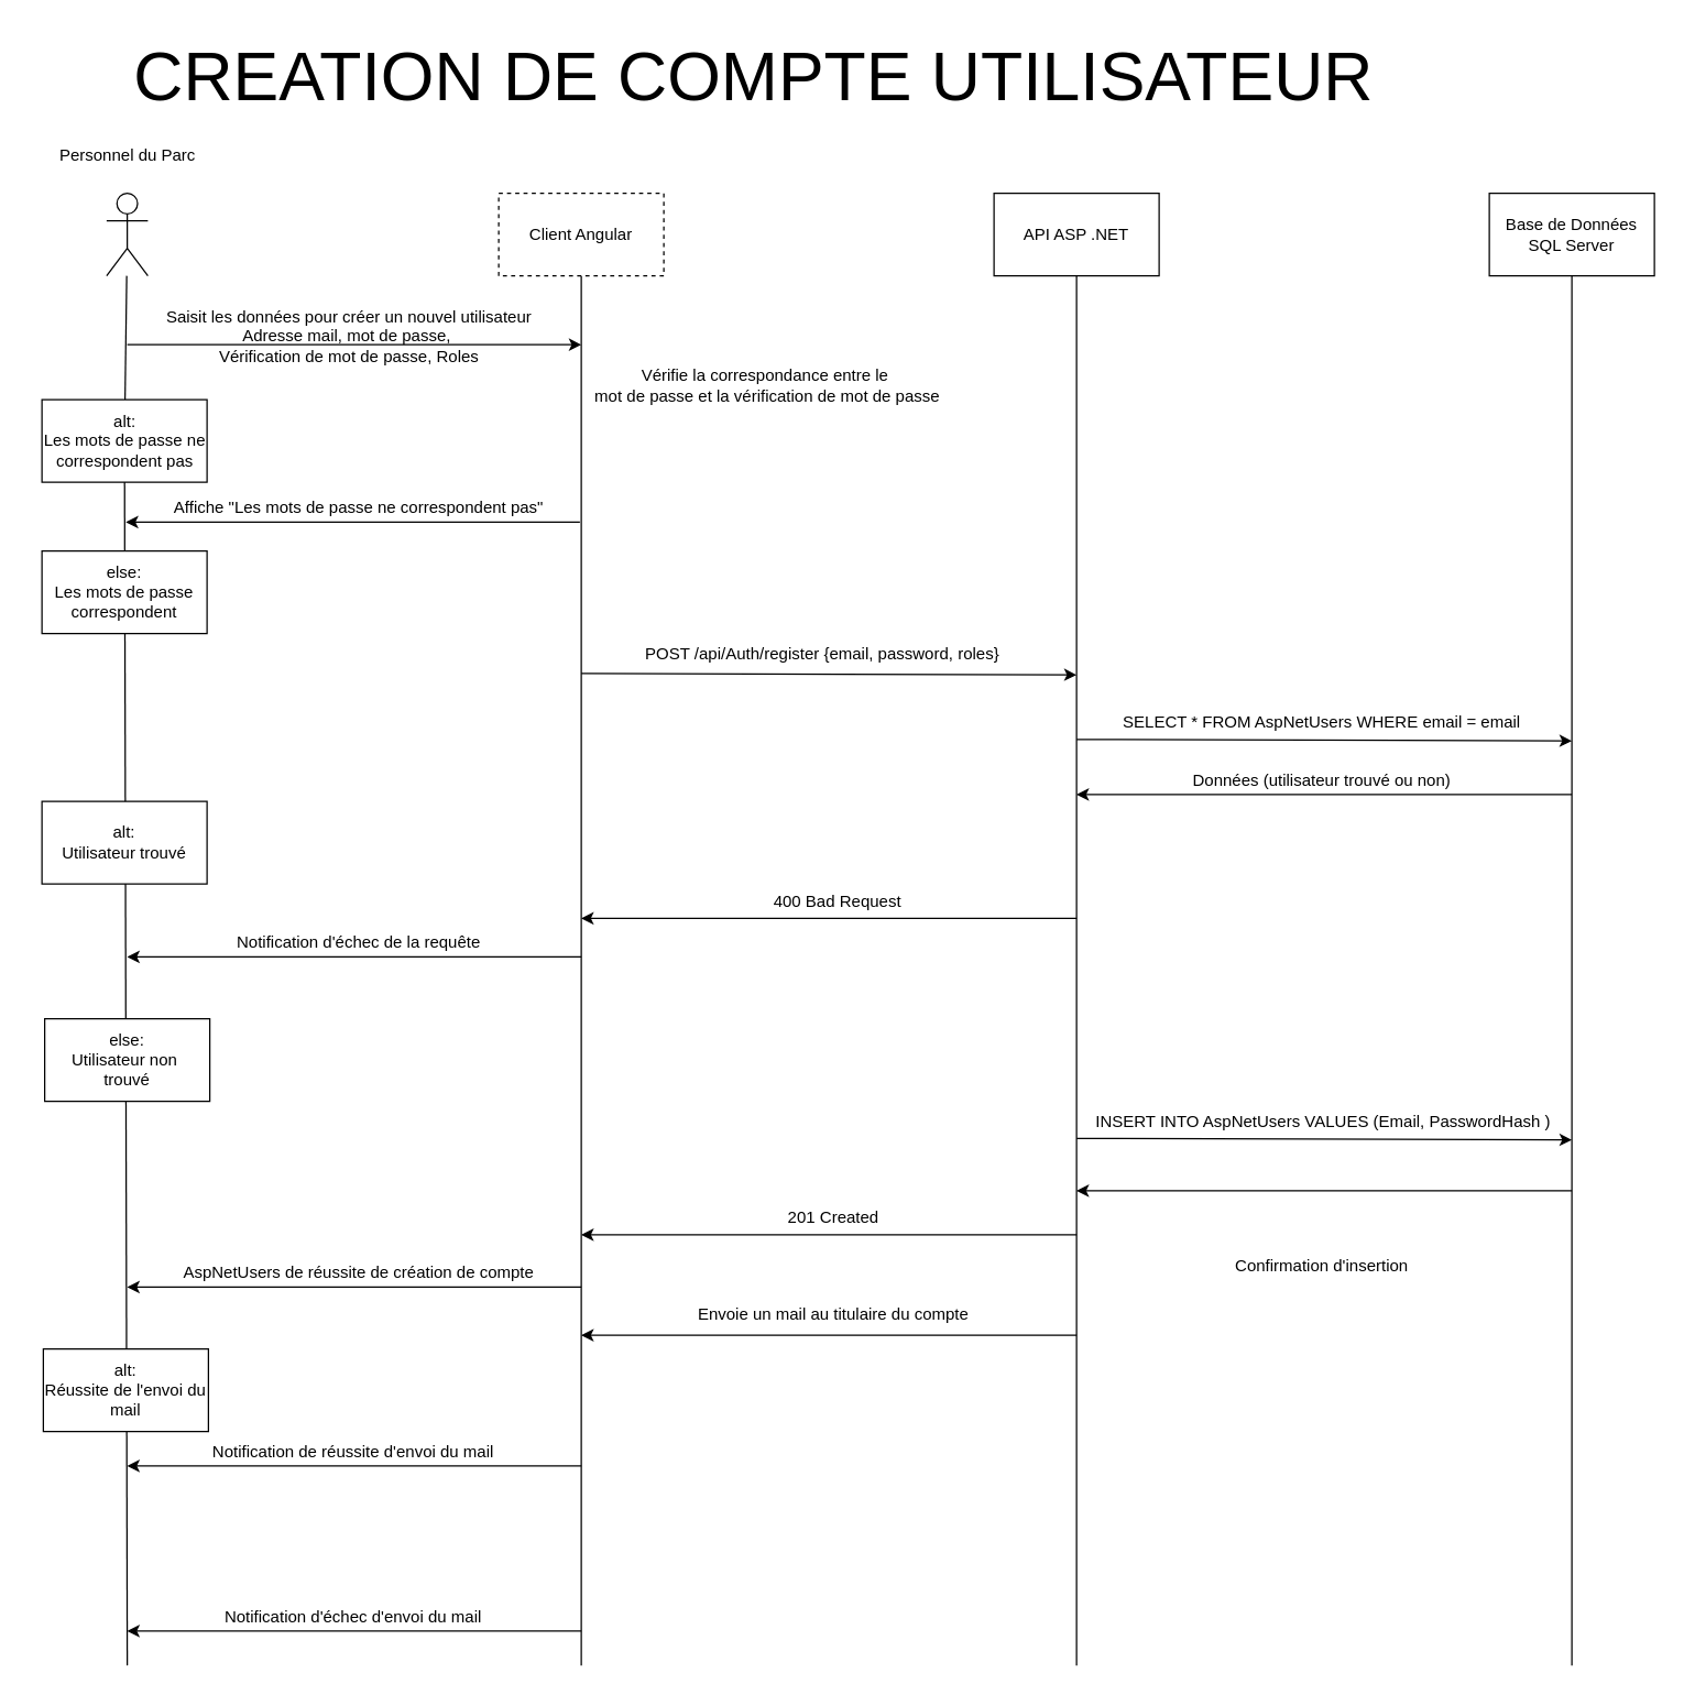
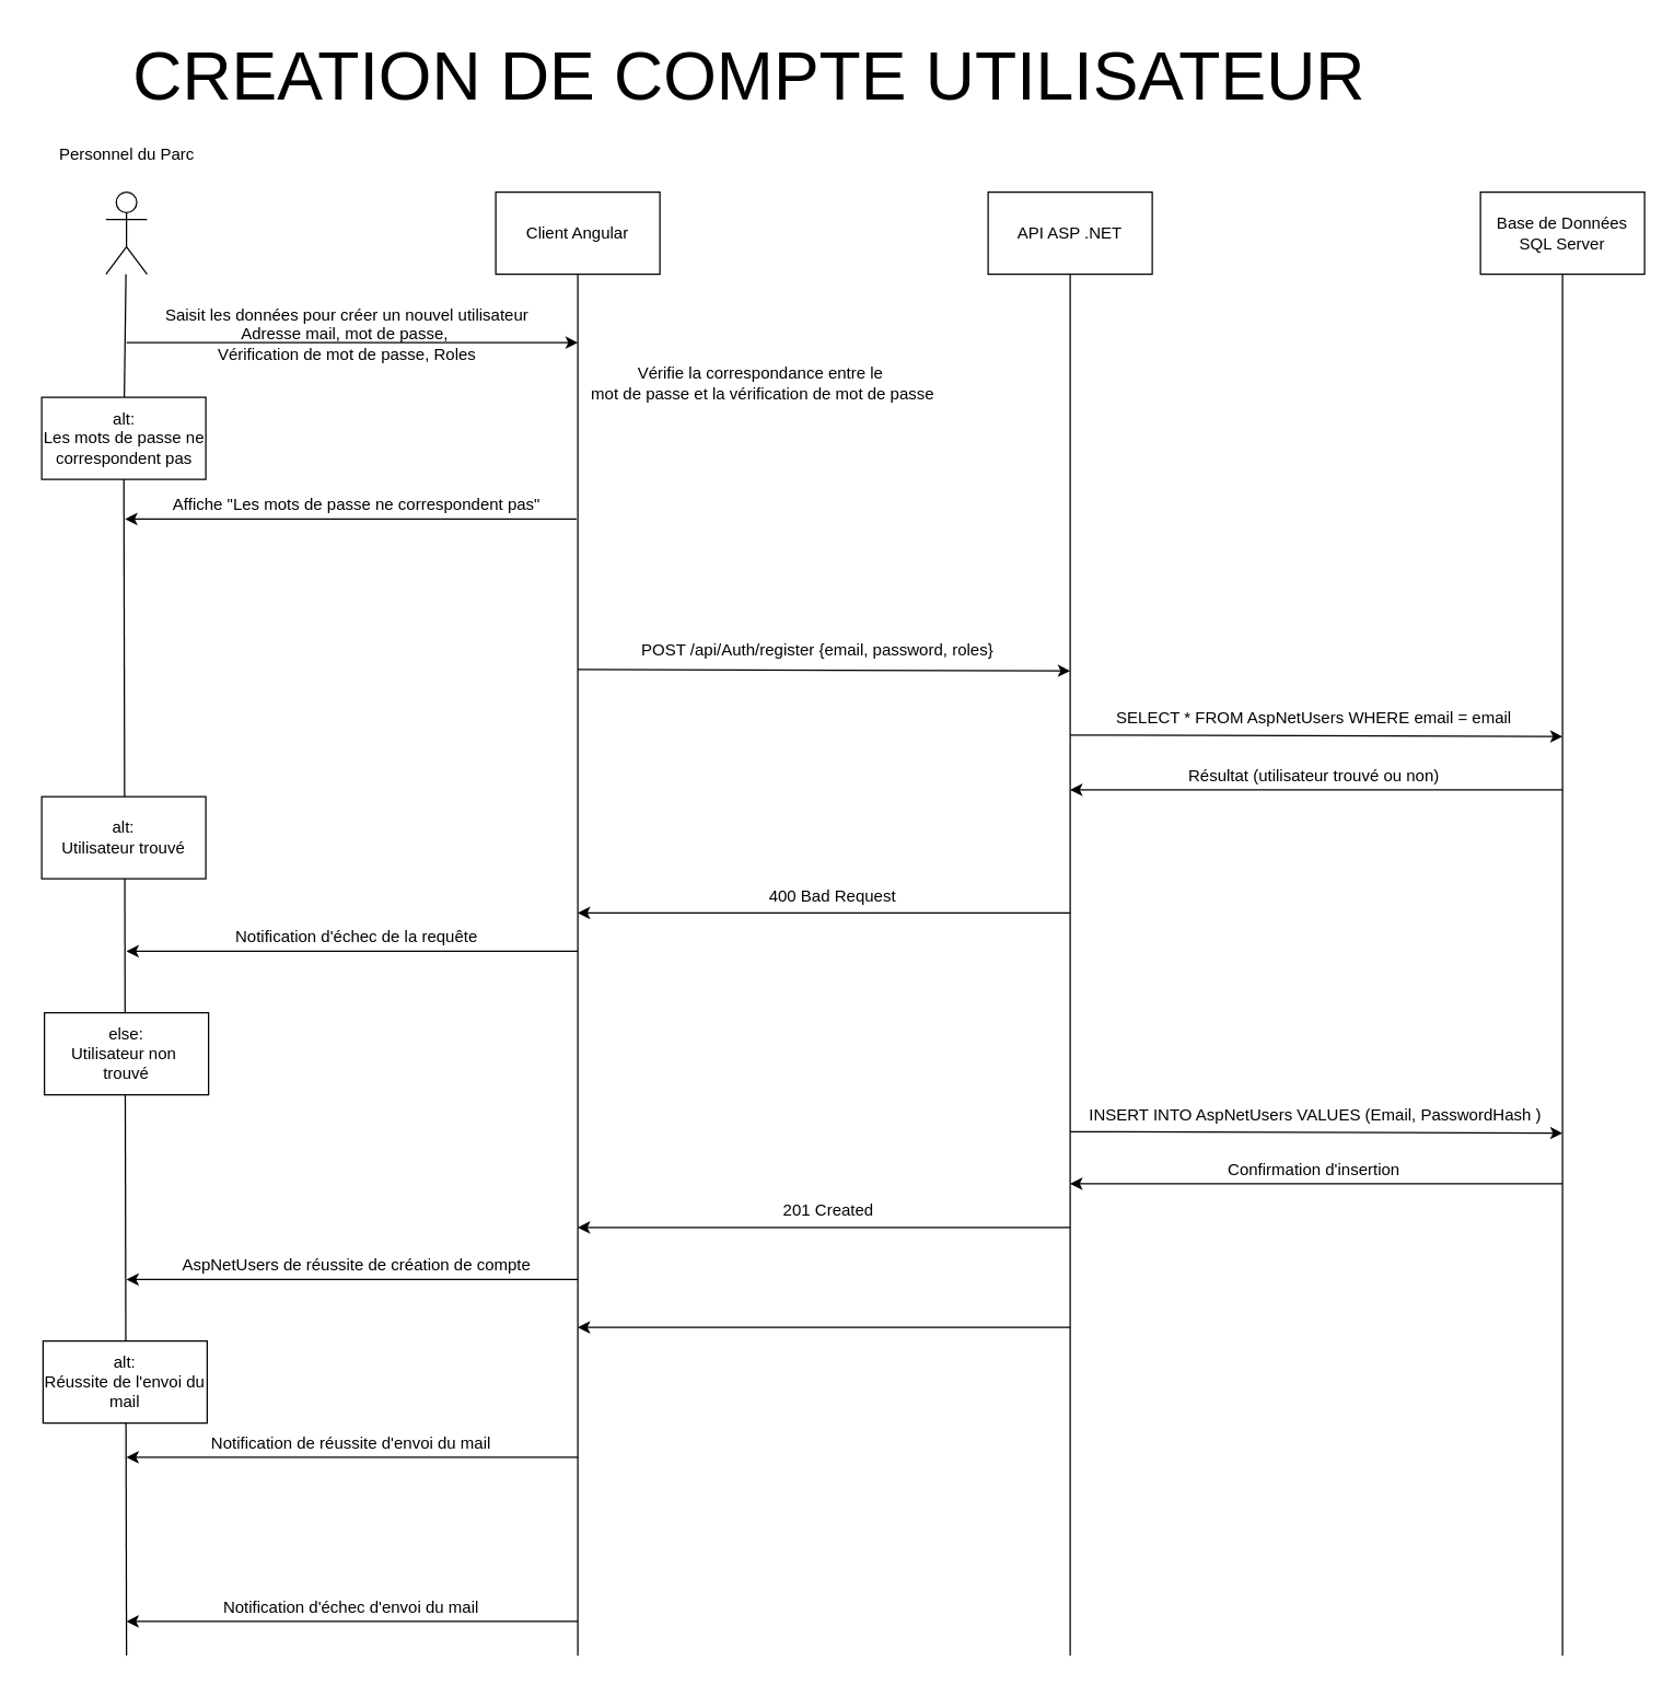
  <mxCell id="0" />
  <mxCell id="1" parent="0" />
  <mxCell id="2" value="" style="shape=umlActor;verticalLabelPosition=bottom;verticalAlign=top;html=1;outlineConnect=0;" parent="1" vertex="1"><mxGeometry x="77" y="140" width="30" height="60" as="geometry" /></mxCell>
  <mxCell id="3" value="" style="endArrow=none;html=1;rounded=0;" parent="1" target="2" edge="1" source="31"><mxGeometry width="50" height="50" relative="1" as="geometry"><mxPoint x="92" y="770" as="sourcePoint" /><mxPoint x="87" y="240" as="targetPoint" /></mxGeometry></mxCell>
  <mxCell id="4" value="&lt;font style=&quot;font-size: 50px;&quot;&gt;CREATION DE COMPTE UTILISATEUR&lt;/font&gt;" style="text;html=1;align=center;verticalAlign=middle;resizable=0;points=[];autosize=1;strokeColor=none;fillColor=none;" parent="1" vertex="1"><mxGeometry x="87" y="20" width="920" height="70" as="geometry" /></mxCell>
- <mxCell id="5" value="Client Angular" style="rounded=0;whiteSpace=wrap;html=1;dashed=1;" parent="1" vertex="1"><mxGeometry x="362" y="140" width="120" height="60" as="geometry" /></mxCell>
+ <mxCell id="5" value="Client Angular" style="rounded=0;whiteSpace=wrap;html=1;" parent="1" vertex="1"><mxGeometry x="362" y="140" width="120" height="60" as="geometry" /></mxCell>
  <mxCell id="6" value="API ASP .NET" style="rounded=0;whiteSpace=wrap;html=1;" parent="1" vertex="1"><mxGeometry x="722" y="140" width="120" height="60" as="geometry" /></mxCell>
  <mxCell id="7" value="Base de Données SQL Server" style="rounded=0;whiteSpace=wrap;html=1;" parent="1" vertex="1"><mxGeometry x="1082" y="140" width="120" height="60" as="geometry" /></mxCell>
  <mxCell id="8" value="" style="endArrow=none;html=1;rounded=0;entryX=0.5;entryY=1;entryDx=0;entryDy=0;" parent="1" target="5" edge="1"><mxGeometry width="50" height="50" relative="1" as="geometry"><mxPoint x="422" y="1210" as="sourcePoint" /><mxPoint x="421.41" y="260" as="targetPoint" /></mxGeometry></mxCell>
  <mxCell id="9" value="" style="endArrow=none;html=1;rounded=0;entryX=0.5;entryY=1;entryDx=0;entryDy=0;" parent="1" target="6" edge="1"><mxGeometry width="50" height="50" relative="1" as="geometry"><mxPoint x="782" y="1210" as="sourcePoint" /><mxPoint x="781.41" y="280" as="targetPoint" /></mxGeometry></mxCell>
  <mxCell id="10" value="" style="endArrow=none;html=1;rounded=0;entryX=0.5;entryY=1;entryDx=0;entryDy=0;" parent="1" target="7" edge="1"><mxGeometry width="50" height="50" relative="1" as="geometry"><mxPoint x="1142" y="1210" as="sourcePoint" /><mxPoint x="1141.41" y="270" as="targetPoint" /></mxGeometry></mxCell>
  <mxCell id="11" value="" style="endArrow=classic;html=1;rounded=0;" parent="1" edge="1"><mxGeometry width="50" height="50" relative="1" as="geometry"><mxPoint x="92" y="250" as="sourcePoint" /><mxPoint x="422" y="250" as="targetPoint" /></mxGeometry></mxCell>
  <mxCell id="12" value="Saisit les données pour créer un nouvel utilisateur&lt;div&gt;Adresse mail, mot de passe,&amp;nbsp;&lt;/div&gt;&lt;div&gt;Vérification de mot de passe, Roles&lt;/div&gt;" style="text;html=1;align=center;verticalAlign=middle;resizable=0;points=[];autosize=1;strokeColor=none;fillColor=none;" parent="1" vertex="1"><mxGeometry x="108" y="214" width="290" height="60" as="geometry" /></mxCell>
  <mxCell id="13" value="" style="endArrow=classic;html=1;rounded=0;" parent="1" edge="1"><mxGeometry width="50" height="50" relative="1" as="geometry"><mxPoint x="422" y="489" as="sourcePoint" /><mxPoint x="782" y="490" as="targetPoint" /></mxGeometry></mxCell>
  <mxCell id="14" value="POST /api/Auth/register {email, password, roles}" style="text;html=1;align=center;verticalAlign=middle;resizable=0;points=[];autosize=1;strokeColor=none;fillColor=none;" parent="1" vertex="1"><mxGeometry x="457" y="460" width="280" height="30" as="geometry" /></mxCell>
  <mxCell id="15" value="" style="endArrow=classic;html=1;rounded=0;" parent="1" edge="1"><mxGeometry width="50" height="50" relative="1" as="geometry"><mxPoint x="782" y="537" as="sourcePoint" /><mxPoint x="1142" y="538" as="targetPoint" /></mxGeometry></mxCell>
  <mxCell id="16" value="SELECT * FROM AspNetUsers WHERE email = email" style="text;html=1;align=center;verticalAlign=middle;resizable=0;points=[];autosize=1;strokeColor=none;fillColor=none;" parent="1" vertex="1"><mxGeometry x="805" y="510" width="310" height="30" as="geometry" /></mxCell>
  <mxCell id="17" value="" style="endArrow=classic;html=1;rounded=0;" parent="1" edge="1"><mxGeometry width="50" height="50" relative="1" as="geometry"><mxPoint x="1142" y="577" as="sourcePoint" /><mxPoint x="782" y="577" as="targetPoint" /></mxGeometry></mxCell>
- <mxCell id="18" value="Données (utilisateur trouvé ou non)" style="text;html=1;align=center;verticalAlign=middle;resizable=0;points=[];autosize=1;strokeColor=none;fillColor=none;" parent="1" vertex="1"><mxGeometry x="855" y="552" width="210" height="30" as="geometry" /></mxCell>
+ <mxCell id="18" value="Résultat (utilisateur trouvé ou non)" style="text;html=1;align=center;verticalAlign=middle;resizable=0;points=[];autosize=1;strokeColor=none;fillColor=none;" parent="1" vertex="1"><mxGeometry x="855" y="552" width="210" height="30" as="geometry" /></mxCell>
  <mxCell id="19" value="" style="endArrow=classic;html=1;rounded=0;" parent="1" edge="1"><mxGeometry width="50" height="50" relative="1" as="geometry"><mxPoint x="782" y="970" as="sourcePoint" /><mxPoint x="422" y="970" as="targetPoint" /></mxGeometry></mxCell>
- <mxCell id="20" value="Envoie un mail au titulaire du compte" style="text;html=1;align=center;verticalAlign=middle;resizable=0;points=[];autosize=1;strokeColor=none;fillColor=none;" parent="1" vertex="1"><mxGeometry x="495" y="940" width="220" height="30" as="geometry" /></mxCell>
  <mxCell id="21" value="" style="rounded=0;whiteSpace=wrap;html=1;" parent="1" vertex="1"><mxGeometry x="30" y="290" width="120" height="60" as="geometry" /></mxCell>
  <mxCell id="22" value="" style="endArrow=classic;html=1;rounded=0;" parent="1" edge="1"><mxGeometry width="50" height="50" relative="1" as="geometry"><mxPoint x="782" y="897" as="sourcePoint" /><mxPoint x="422" y="897" as="targetPoint" /></mxGeometry></mxCell>
  <mxCell id="23" value="201 Created" style="text;html=1;align=center;verticalAlign=middle;resizable=0;points=[];autosize=1;strokeColor=none;fillColor=none;" parent="1" vertex="1"><mxGeometry x="560" y="870" width="90" height="30" as="geometry" /></mxCell>
  <mxCell id="24" value="" style="endArrow=classic;html=1;rounded=0;" parent="1" edge="1"><mxGeometry width="50" height="50" relative="1" as="geometry"><mxPoint x="782" y="667" as="sourcePoint" /><mxPoint x="422" y="667" as="targetPoint" /></mxGeometry></mxCell>
  <mxCell id="25" value="400 Bad Request" style="text;html=1;align=center;verticalAlign=middle;resizable=0;points=[];autosize=1;strokeColor=none;fillColor=none;" parent="1" vertex="1"><mxGeometry x="548" y="640" width="120" height="30" as="geometry" /></mxCell>
  <mxCell id="26" value="" style="endArrow=classic;html=1;rounded=0;" parent="1" edge="1"><mxGeometry width="50" height="50" relative="1" as="geometry"><mxPoint x="422" y="695" as="sourcePoint" /><mxPoint x="92" y="695" as="targetPoint" /></mxGeometry></mxCell>
  <mxCell id="27" value="Notification d'échec de la requête" style="text;html=1;align=center;verticalAlign=middle;resizable=0;points=[];autosize=1;strokeColor=none;fillColor=none;" parent="1" vertex="1"><mxGeometry x="160" y="670" width="200" height="30" as="geometry" /></mxCell>
  <mxCell id="28" value="Personnel du Parc" style="text;html=1;align=center;verticalAlign=middle;resizable=0;points=[];autosize=1;strokeColor=none;fillColor=none;" parent="1" vertex="1"><mxGeometry x="32" y="98" width="120" height="30" as="geometry" /></mxCell>
  <mxCell id="29" value="Vérifie la correspondance entre le&amp;nbsp;&lt;div&gt;mot de passe&amp;nbsp;&lt;span style=&quot;background-color: initial;&quot;&gt;et la vérification de mot de passe&lt;/span&gt;&lt;/div&gt;" style="text;html=1;align=center;verticalAlign=middle;resizable=0;points=[];autosize=1;strokeColor=none;fillColor=none;" vertex="1" parent="1"><mxGeometry x="422" y="260" width="270" height="40" as="geometry" /></mxCell>
  <mxCell id="30" value="" style="endArrow=none;html=1;rounded=0;" edge="1" parent="1" target="31"><mxGeometry width="50" height="50" relative="1" as="geometry"><mxPoint x="92" y="1210" as="sourcePoint" /><mxPoint x="92" y="200" as="targetPoint" /></mxGeometry></mxCell>
  <mxCell id="31" value="alt:&lt;div&gt;Les mots de passe ne&lt;/div&gt;&lt;div&gt;correspondent pas&lt;/div&gt;" style="text;html=1;align=center;verticalAlign=middle;resizable=0;points=[];autosize=1;strokeColor=none;fillColor=none;" parent="1" vertex="1"><mxGeometry x="20" y="290" width="140" height="60" as="geometry" /></mxCell>
  <mxCell id="32" value="" style="endArrow=classic;html=1;rounded=0;" edge="1" parent="1"><mxGeometry width="50" height="50" relative="1" as="geometry"><mxPoint x="421" y="379" as="sourcePoint" /><mxPoint x="91" y="379" as="targetPoint" /></mxGeometry></mxCell>
  <mxCell id="33" value="Affiche &quot;Les mots de passe ne correspondent pas&quot;" style="text;html=1;align=center;verticalAlign=middle;resizable=0;points=[];autosize=1;strokeColor=none;fillColor=none;" vertex="1" parent="1"><mxGeometry x="115" y="354" width="290" height="30" as="geometry" /></mxCell>
- <mxCell id="34" value="else:&lt;div&gt;Les mots de passe correspondent&lt;br&gt;&lt;/div&gt;" style="rounded=0;whiteSpace=wrap;html=1;" parent="1" vertex="1"><mxGeometry x="30" y="400" width="120" height="60" as="geometry" /></mxCell>
  <mxCell id="35" value="&lt;div&gt;alt:&lt;/div&gt;&lt;div&gt;Utilisateur trouvé&lt;/div&gt;" style="rounded=0;whiteSpace=wrap;html=1;" vertex="1" parent="1"><mxGeometry x="30" y="582" width="120" height="60" as="geometry" /></mxCell>
  <mxCell id="36" value="else:&lt;div&gt;Utilisateur non&amp;nbsp;&lt;/div&gt;&lt;div&gt;trouvé&lt;/div&gt;" style="rounded=0;whiteSpace=wrap;html=1;" vertex="1" parent="1"><mxGeometry x="32" y="740" width="120" height="60" as="geometry" /></mxCell>
  <mxCell id="37" value="" style="endArrow=classic;html=1;rounded=0;" edge="1" parent="1"><mxGeometry width="50" height="50" relative="1" as="geometry"><mxPoint x="782" y="827" as="sourcePoint" /><mxPoint x="1142" y="828" as="targetPoint" /></mxGeometry></mxCell>
  <mxCell id="38" value="INSERT INTO AspNetUsers VALUES (Email, PasswordHash )" style="text;html=1;align=center;verticalAlign=middle;resizable=0;points=[];autosize=1;strokeColor=none;fillColor=none;" vertex="1" parent="1"><mxGeometry x="786" y="800" width="350" height="30" as="geometry" /></mxCell>
  <mxCell id="39" value="" style="endArrow=classic;html=1;rounded=0;" edge="1" parent="1"><mxGeometry width="50" height="50" relative="1" as="geometry"><mxPoint x="1142" y="865" as="sourcePoint" /><mxPoint x="782" y="865" as="targetPoint" /></mxGeometry></mxCell>
- <mxCell id="40" value="Confirmation d'insertion" style="text;html=1;align=center;verticalAlign=middle;resizable=0;points=[];autosize=1;strokeColor=none;fillColor=none;" vertex="1" parent="1"><mxGeometry x="885" y="905" width="150" height="30" as="geometry" /></mxCell>
+ <mxCell id="40" value="Confirmation d'insertion" style="text;html=1;align=center;verticalAlign=middle;resizable=0;points=[];autosize=1;strokeColor=none;fillColor=none;" vertex="1" parent="1"><mxGeometry x="885" y="840" width="150" height="30" as="geometry" /></mxCell>
  <mxCell id="41" value="" style="endArrow=classic;html=1;rounded=0;" edge="1" parent="1"><mxGeometry width="50" height="50" relative="1" as="geometry"><mxPoint x="422" y="1065" as="sourcePoint" /><mxPoint x="92" y="1065" as="targetPoint" /></mxGeometry></mxCell>
  <mxCell id="42" value="Notification de réussite d'envoi du mail" style="text;html=1;align=center;verticalAlign=middle;resizable=0;points=[];autosize=1;strokeColor=none;fillColor=none;" vertex="1" parent="1"><mxGeometry x="141" y="1040" width="230" height="30" as="geometry" /></mxCell>
  <mxCell id="43" value="" style="endArrow=classic;html=1;rounded=0;" edge="1" parent="1"><mxGeometry width="50" height="50" relative="1" as="geometry"><mxPoint x="422" y="935" as="sourcePoint" /><mxPoint x="92" y="935" as="targetPoint" /></mxGeometry></mxCell>
  <mxCell id="44" value="AspNetUsers de réussite de création de compte" style="text;html=1;align=center;verticalAlign=middle;resizable=0;points=[];autosize=1;strokeColor=none;fillColor=none;" vertex="1" parent="1"><mxGeometry x="125" y="910" width="270" height="30" as="geometry" /></mxCell>
  <mxCell id="45" value="&lt;div&gt;alt:&lt;/div&gt;&lt;div&gt;Réussite de l'envoi du mail&lt;/div&gt;" style="rounded=0;whiteSpace=wrap;html=1;" vertex="1" parent="1"><mxGeometry x="31" y="980" width="120" height="60" as="geometry" /></mxCell>
  <mxCell id="46" value="" style="endArrow=classic;html=1;rounded=0;" edge="1" parent="1"><mxGeometry width="50" height="50" relative="1" as="geometry"><mxPoint x="422" y="1185" as="sourcePoint" /><mxPoint x="92" y="1185" as="targetPoint" /></mxGeometry></mxCell>
  <mxCell id="47" value="Notification d'échec d'envoi du mail" style="text;html=1;align=center;verticalAlign=middle;resizable=0;points=[];autosize=1;strokeColor=none;fillColor=none;" vertex="1" parent="1"><mxGeometry x="151" y="1160" width="210" height="30" as="geometry" /></mxCell>
